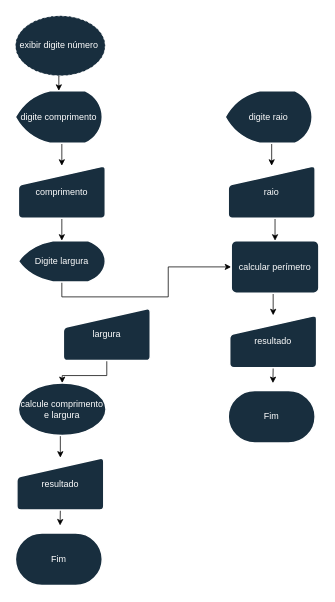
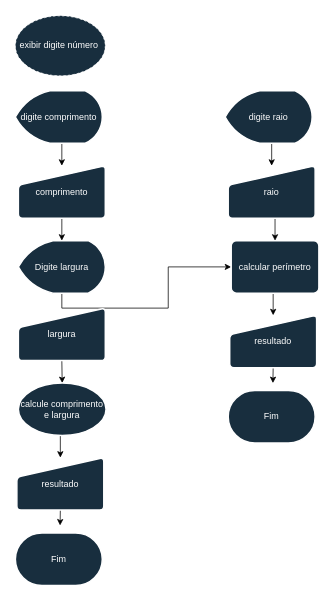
  <mxCell id="0" />
  <mxCell id="1" parent="0" />
- <mxCell id="2" style="edgeStyle=orthogonalEdgeStyle;rounded=0;orthogonalLoop=1;jettySize=auto;html=1;exitX=0.5;exitY=1;exitDx=0;exitDy=0;entryX=0.5;entryY=0;entryDx=0;entryDy=0;entryPerimeter=0;" edge="1" parent="1" source="3" target="6"><mxGeometry relative="1" as="geometry" /></mxCell>
  <mxCell id="3" value="exibir digite número&amp;nbsp;" style="ellipse;whiteSpace=wrap;html=1;labelBackgroundColor=none;fillColor=#182E3E;strokeColor=#FFFFFF;fontColor=#FFFFFF;dashed=1;" parent="1" vertex="1"><mxGeometry x="20" y="20" width="120" height="80" as="geometry" /></mxCell>
  <mxCell id="4" value="Fim" style="strokeWidth=2;html=1;shape=mxgraph.flowchart.terminator;whiteSpace=wrap;labelBackgroundColor=none;fillColor=#182E3E;strokeColor=#FFFFFF;fontColor=#FFFFFF;" parent="1" vertex="1"><mxGeometry x="20" y="710" width="116" height="70" as="geometry" /></mxCell>
  <mxCell id="5" style="edgeStyle=orthogonalEdgeStyle;rounded=0;orthogonalLoop=1;jettySize=auto;html=1;exitX=0.5;exitY=1;exitDx=0;exitDy=0;exitPerimeter=0;entryX=0.5;entryY=0;entryDx=0;entryDy=0;" edge="1" parent="1" source="6" target="8"><mxGeometry relative="1" as="geometry" /></mxCell>
  <mxCell id="6" value="digite comprimento" style="strokeWidth=2;html=1;shape=mxgraph.flowchart.display;whiteSpace=wrap;labelBackgroundColor=none;fillColor=#182E3E;strokeColor=#FFFFFF;fontColor=#FFFFFF;" parent="1" vertex="1"><mxGeometry x="20" y="120" width="116" height="70" as="geometry" /></mxCell>
  <mxCell id="7" style="edgeStyle=orthogonalEdgeStyle;rounded=0;orthogonalLoop=1;jettySize=auto;html=1;exitX=0.5;exitY=1;exitDx=0;exitDy=0;entryX=0.5;entryY=0;entryDx=0;entryDy=0;entryPerimeter=0;" edge="1" parent="1" source="8" target="10"><mxGeometry relative="1" as="geometry" /></mxCell>
  <mxCell id="8" value="comprimento" style="html=1;strokeWidth=2;shape=manualInput;whiteSpace=wrap;rounded=1;size=26;arcSize=11;labelBackgroundColor=none;fillColor=#182E3E;strokeColor=#FFFFFF;fontColor=#FFFFFF;" parent="1" vertex="1"><mxGeometry x="24" y="220" width="116" height="70" as="geometry" /></mxCell>
  <mxCell id="9" style="edgeStyle=orthogonalEdgeStyle;rounded=0;orthogonalLoop=1;jettySize=auto;html=1;exitX=0.5;exitY=1;exitDx=0;exitDy=0;exitPerimeter=0;" edge="1" parent="1" source="10" target="23"><mxGeometry relative="1" as="geometry" /></mxCell>
- <mxCell id="10" value="Digite largura" style="strokeWidth=2;html=1;shape=mxgraph.flowchart.display;whiteSpace=wrap;labelBackgroundColor=none;fillColor=#182E3E;strokeColor=#FFFFFF;fontColor=#FFFFFF;" parent="1" vertex="1"><mxGeometry x="24" y="320" width="116" height="55" as="geometry" /></mxCell>
+ <mxCell id="10" value="Digite largura" style="strokeWidth=2;html=1;shape=mxgraph.flowchart.display;whiteSpace=wrap;labelBackgroundColor=none;fillColor=#182E3E;strokeColor=#FFFFFF;fontColor=#FFFFFF;" parent="1" vertex="1"><mxGeometry x="24" y="320" width="116" height="70" as="geometry" /></mxCell>
  <mxCell id="11" style="edgeStyle=orthogonalEdgeStyle;rounded=0;orthogonalLoop=1;jettySize=auto;html=1;exitX=0.5;exitY=1;exitDx=0;exitDy=0;entryX=0.5;entryY=0;entryDx=0;entryDy=0;" edge="1" parent="1" source="12" target="14"><mxGeometry relative="1" as="geometry" /></mxCell>
- <mxCell id="12" value="largura" style="html=1;strokeWidth=2;shape=manualInput;whiteSpace=wrap;rounded=1;size=26;arcSize=11;labelBackgroundColor=none;fillColor=#182E3E;strokeColor=#FFFFFF;fontColor=#FFFFFF;" parent="1" vertex="1"><mxGeometry x="84" y="410" width="116" height="70" as="geometry" /></mxCell>
+ <mxCell id="12" value="largura" style="html=1;strokeWidth=2;shape=manualInput;whiteSpace=wrap;rounded=1;size=26;arcSize=11;labelBackgroundColor=none;fillColor=#182E3E;strokeColor=#FFFFFF;fontColor=#FFFFFF;" parent="1" vertex="1"><mxGeometry x="24" y="410" width="116" height="70" as="geometry" /></mxCell>
  <mxCell id="13" style="edgeStyle=orthogonalEdgeStyle;rounded=0;orthogonalLoop=1;jettySize=auto;html=1;exitX=0.5;exitY=1;exitDx=0;exitDy=0;entryX=0.5;entryY=0;entryDx=0;entryDy=0;" edge="1" parent="1" source="14" target="16"><mxGeometry relative="1" as="geometry" /></mxCell>
  <mxCell id="14" value="calcule comprimento e largura" style="ellipse;whiteSpace=wrap;html=1;absoluteArcSize=1;arcSize=14;strokeWidth=2;labelBackgroundColor=none;fillColor=#182E3E;strokeColor=#FFFFFF;fontColor=#FFFFFF;" parent="1" vertex="1"><mxGeometry x="24" y="510" width="117" height="70" as="geometry" /></mxCell>
  <mxCell id="15" style="edgeStyle=orthogonalEdgeStyle;rounded=0;orthogonalLoop=1;jettySize=auto;html=1;exitX=0.5;exitY=1;exitDx=0;exitDy=0;" edge="1" parent="1" source="16"><mxGeometry relative="1" as="geometry"><mxPoint x="79.667" y="700" as="targetPoint" /></mxGeometry></mxCell>
  <mxCell id="16" value="resultado" style="html=1;strokeWidth=2;shape=manualInput;whiteSpace=wrap;rounded=1;size=26;arcSize=11;labelBackgroundColor=none;fillColor=#182E3E;strokeColor=#FFFFFF;fontColor=#FFFFFF;" vertex="1" parent="1"><mxGeometry x="22" y="609.5" width="116" height="70" as="geometry" /></mxCell>
  <mxCell id="17" value="Fim" style="strokeWidth=2;html=1;shape=mxgraph.flowchart.terminator;whiteSpace=wrap;labelBackgroundColor=none;fillColor=#182E3E;strokeColor=#FFFFFF;fontColor=#FFFFFF;" vertex="1" parent="1"><mxGeometry x="304" y="520" width="116" height="70" as="geometry" /></mxCell>
  <mxCell id="18" style="edgeStyle=orthogonalEdgeStyle;rounded=0;orthogonalLoop=1;jettySize=auto;html=1;exitX=0.5;exitY=1;exitDx=0;exitDy=0;exitPerimeter=0;entryX=0.5;entryY=0;entryDx=0;entryDy=0;" edge="1" parent="1" source="19" target="21"><mxGeometry relative="1" as="geometry" /></mxCell>
  <mxCell id="19" value="digite raio" style="strokeWidth=2;html=1;shape=mxgraph.flowchart.display;whiteSpace=wrap;labelBackgroundColor=none;fillColor=#182E3E;strokeColor=#FFFFFF;fontColor=#FFFFFF;" vertex="1" parent="1"><mxGeometry x="300" y="120" width="116" height="70" as="geometry" /></mxCell>
  <mxCell id="20" style="edgeStyle=orthogonalEdgeStyle;rounded=0;orthogonalLoop=1;jettySize=auto;html=1;exitX=0.5;exitY=1;exitDx=0;exitDy=0;entryX=0.5;entryY=0;entryDx=0;entryDy=0;" edge="1" parent="1" source="21" target="23"><mxGeometry relative="1" as="geometry" /></mxCell>
  <mxCell id="21" value="raio" style="html=1;strokeWidth=2;shape=manualInput;whiteSpace=wrap;rounded=1;size=26;arcSize=11;labelBackgroundColor=none;fillColor=#182E3E;strokeColor=#FFFFFF;fontColor=#FFFFFF;" vertex="1" parent="1"><mxGeometry x="304" y="220" width="116" height="70" as="geometry" /></mxCell>
  <mxCell id="22" style="edgeStyle=orthogonalEdgeStyle;rounded=0;orthogonalLoop=1;jettySize=auto;html=1;exitX=0.5;exitY=1;exitDx=0;exitDy=0;entryX=0.5;entryY=0;entryDx=0;entryDy=0;" edge="1" parent="1" source="23" target="25"><mxGeometry relative="1" as="geometry" /></mxCell>
  <mxCell id="23" value="calcular perímetro" style="rounded=1;whiteSpace=wrap;html=1;absoluteArcSize=1;arcSize=14;strokeWidth=2;labelBackgroundColor=none;fillColor=#182E3E;strokeColor=#FFFFFF;fontColor=#FFFFFF;" vertex="1" parent="1"><mxGeometry x="308" y="320" width="117" height="70" as="geometry" /></mxCell>
  <mxCell id="24" style="edgeStyle=orthogonalEdgeStyle;rounded=0;orthogonalLoop=1;jettySize=auto;html=1;exitX=0.5;exitY=1;exitDx=0;exitDy=0;" edge="1" parent="1" source="25"><mxGeometry relative="1" as="geometry"><mxPoint x="363.667" y="510" as="targetPoint" /></mxGeometry></mxCell>
  <mxCell id="25" value="resultado" style="html=1;strokeWidth=2;shape=manualInput;whiteSpace=wrap;rounded=1;size=26;arcSize=11;labelBackgroundColor=none;fillColor=#182E3E;strokeColor=#FFFFFF;fontColor=#FFFFFF;" vertex="1" parent="1"><mxGeometry x="306" y="419.5" width="116" height="70" as="geometry" /></mxCell>
